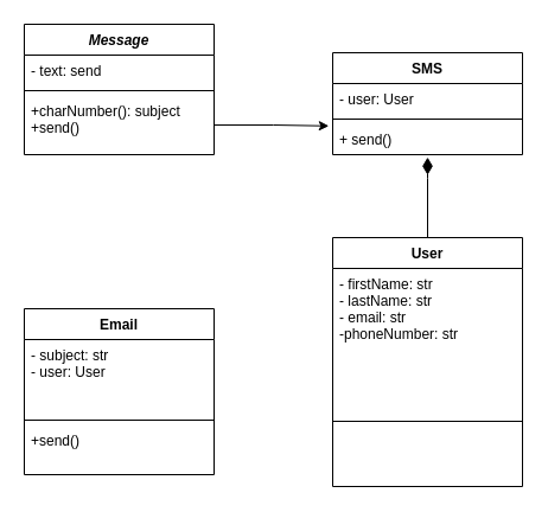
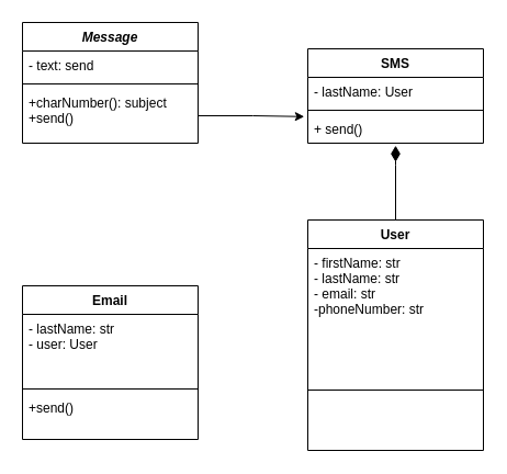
  <mxCell id="0" />
  <mxCell id="1" parent="0" />
  <mxCell id="2" value="Email" style="swimlane;fontStyle=1;align=center;verticalAlign=top;childLayout=stackLayout;horizontal=1;startSize=26;horizontalStack=0;resizeParent=1;resizeParentMax=0;resizeLast=0;collapsible=1;marginBottom=0;" vertex="1" parent="1"><mxGeometry x="20" y="260" width="160" height="140" as="geometry" /></mxCell>
- <mxCell id="3" value="- subject: str&#10;- user: User" style="text;strokeColor=none;fillColor=none;align=left;verticalAlign=top;spacingLeft=4;spacingRight=4;overflow=hidden;rotatable=0;points=[[0,0.5],[1,0.5]];portConstraint=eastwest;" vertex="1" parent="2"><mxGeometry y="26" width="160" height="64" as="geometry" /></mxCell>
+ <mxCell id="3" value="- lastName: str&#10;- user: User" style="text;strokeColor=none;fillColor=none;align=left;verticalAlign=top;spacingLeft=4;spacingRight=4;overflow=hidden;rotatable=0;points=[[0,0.5],[1,0.5]];portConstraint=eastwest;" vertex="1" parent="2"><mxGeometry y="26" width="160" height="64" as="geometry" /></mxCell>
  <mxCell id="4" value="" style="line;strokeWidth=1;fillColor=none;align=left;verticalAlign=middle;spacingTop=-1;spacingLeft=3;spacingRight=3;rotatable=0;labelPosition=right;points=[];portConstraint=eastwest;strokeColor=inherit;" vertex="1" parent="2"><mxGeometry y="90" width="160" height="8" as="geometry" /></mxCell>
  <mxCell id="5" value="+send()" style="text;strokeColor=none;fillColor=none;align=left;verticalAlign=top;spacingLeft=4;spacingRight=4;overflow=hidden;rotatable=0;points=[[0,0.5],[1,0.5]];portConstraint=eastwest;" vertex="1" parent="2"><mxGeometry y="98" width="160" height="42" as="geometry" /></mxCell>
  <mxCell id="6" value="SMS" style="swimlane;fontStyle=1;align=center;verticalAlign=top;childLayout=stackLayout;horizontal=1;startSize=26;horizontalStack=0;resizeParent=1;resizeParentMax=0;resizeLast=0;collapsible=1;marginBottom=0;" vertex="1" parent="1"><mxGeometry x="280" y="44" width="160" height="86" as="geometry" /></mxCell>
- <mxCell id="7" value="- user: User" style="text;strokeColor=none;fillColor=none;align=left;verticalAlign=top;spacingLeft=4;spacingRight=4;overflow=hidden;rotatable=0;points=[[0,0.5],[1,0.5]];portConstraint=eastwest;" vertex="1" parent="6"><mxGeometry y="26" width="160" height="26" as="geometry" /></mxCell>
+ <mxCell id="7" value="- lastName: User" style="text;strokeColor=none;fillColor=none;align=left;verticalAlign=top;spacingLeft=4;spacingRight=4;overflow=hidden;rotatable=0;points=[[0,0.5],[1,0.5]];portConstraint=eastwest;" vertex="1" parent="6"><mxGeometry y="26" width="160" height="26" as="geometry" /></mxCell>
  <mxCell id="8" value="" style="line;strokeWidth=1;fillColor=none;align=left;verticalAlign=middle;spacingTop=-1;spacingLeft=3;spacingRight=3;rotatable=0;labelPosition=right;points=[];portConstraint=eastwest;strokeColor=inherit;" vertex="1" parent="6"><mxGeometry y="52" width="160" height="8" as="geometry" /></mxCell>
  <mxCell id="9" value="+ send()" style="text;strokeColor=none;fillColor=none;align=left;verticalAlign=top;spacingLeft=4;spacingRight=4;overflow=hidden;rotatable=0;points=[[0,0.5],[1,0.5]];portConstraint=eastwest;" vertex="1" parent="6"><mxGeometry y="60" width="160" height="26" as="geometry" /></mxCell>
  <mxCell id="10" value="Message" style="swimlane;fontStyle=3;align=center;verticalAlign=top;childLayout=stackLayout;horizontal=1;startSize=26;horizontalStack=0;resizeParent=1;resizeParentMax=0;resizeLast=0;collapsible=1;marginBottom=0;" vertex="1" parent="1"><mxGeometry x="20" y="20" width="160" height="110" as="geometry" /></mxCell>
  <mxCell id="11" value="- text: send" style="text;strokeColor=none;fillColor=none;align=left;verticalAlign=top;spacingLeft=4;spacingRight=4;overflow=hidden;rotatable=0;points=[[0,0.5],[1,0.5]];portConstraint=eastwest;" vertex="1" parent="10"><mxGeometry y="26" width="160" height="26" as="geometry" /></mxCell>
  <mxCell id="12" value="" style="line;strokeWidth=1;fillColor=none;align=left;verticalAlign=middle;spacingTop=-1;spacingLeft=3;spacingRight=3;rotatable=0;labelPosition=right;points=[];portConstraint=eastwest;strokeColor=inherit;" vertex="1" parent="10"><mxGeometry y="52" width="160" height="8" as="geometry" /></mxCell>
  <mxCell id="13" value="+charNumber(): subject&#10;+send()" style="text;strokeColor=none;fillColor=none;align=left;verticalAlign=top;spacingLeft=4;spacingRight=4;overflow=hidden;rotatable=0;points=[[0,0.5],[1,0.5]];portConstraint=eastwest;" vertex="1" parent="10"><mxGeometry y="60" width="160" height="50" as="geometry" /></mxCell>
  <mxCell id="14" style="edgeStyle=orthogonalEdgeStyle;rounded=0;orthogonalLoop=1;jettySize=auto;html=1;entryX=0.5;entryY=1.085;entryDx=0;entryDy=0;entryPerimeter=0;endArrow=diamondThin;endFill=1;strokeWidth=1;endSize=12;" edge="1" parent="1" source="15" target="9"><mxGeometry relative="1" as="geometry"><mxPoint x="360" y="140" as="targetPoint" /><Array as="points"><mxPoint x="360" y="150" /><mxPoint x="360" y="150" /></Array></mxGeometry></mxCell>
  <mxCell id="15" value="User" style="swimlane;fontStyle=1;align=center;verticalAlign=top;childLayout=stackLayout;horizontal=1;startSize=26;horizontalStack=0;resizeParent=1;resizeParentMax=0;resizeLast=0;collapsible=1;marginBottom=0;" vertex="1" parent="1"><mxGeometry x="280" y="200" width="160" height="210" as="geometry" /></mxCell>
  <mxCell id="16" value="- firstName: str&#10;- lastName: str&#10;- email: str&#10;-phoneNumber: str" style="text;strokeColor=none;fillColor=none;align=left;verticalAlign=top;spacingLeft=4;spacingRight=4;overflow=hidden;rotatable=0;points=[[0,0.5],[1,0.5]];portConstraint=eastwest;" vertex="1" parent="15"><mxGeometry y="26" width="160" height="74" as="geometry" /></mxCell>
  <mxCell id="17" value="" style="line;strokeWidth=1;fillColor=none;align=left;verticalAlign=middle;spacingTop=-1;spacingLeft=3;spacingRight=3;rotatable=0;labelPosition=right;points=[];portConstraint=eastwest;strokeColor=inherit;" vertex="1" parent="15"><mxGeometry y="100" width="160" height="110" as="geometry" /></mxCell>
  <mxCell id="18" style="edgeStyle=orthogonalEdgeStyle;rounded=0;orthogonalLoop=1;jettySize=auto;html=1;entryX=-0.02;entryY=0.069;entryDx=0;entryDy=0;entryPerimeter=0;" edge="1" parent="1" source="13" target="9"><mxGeometry relative="1" as="geometry" /></mxCell>
